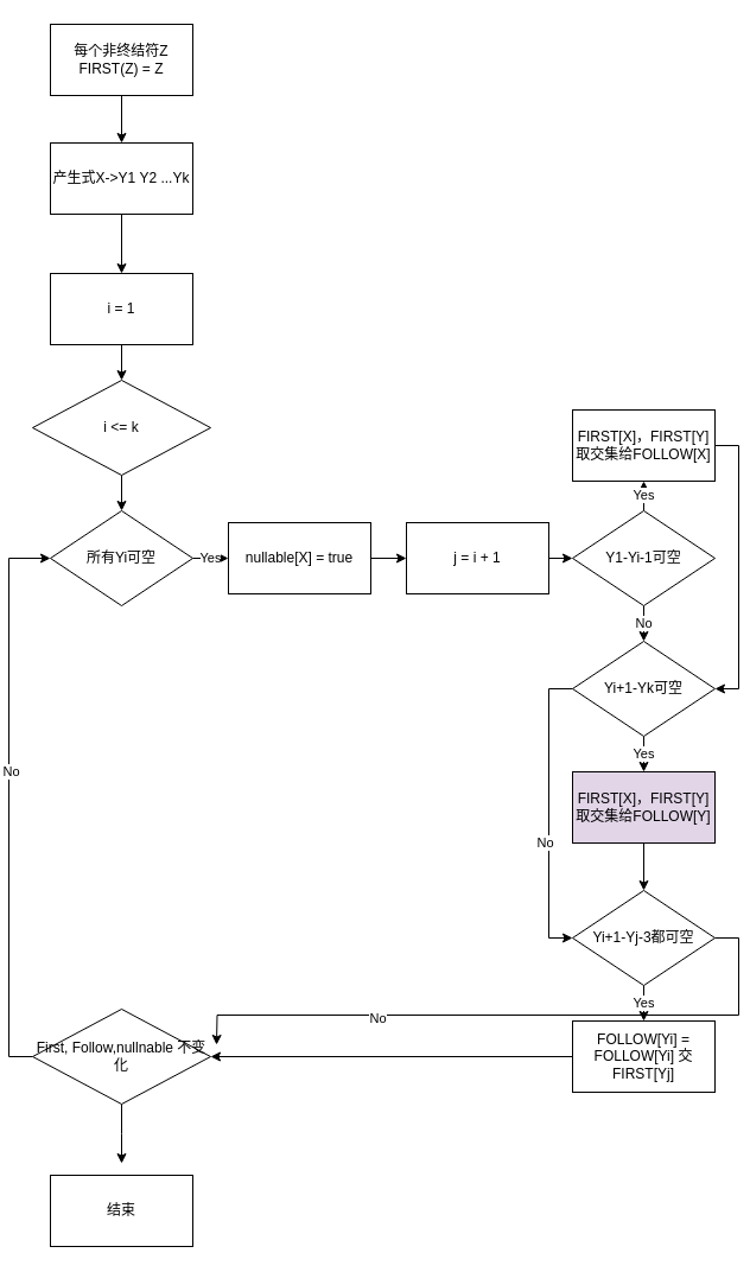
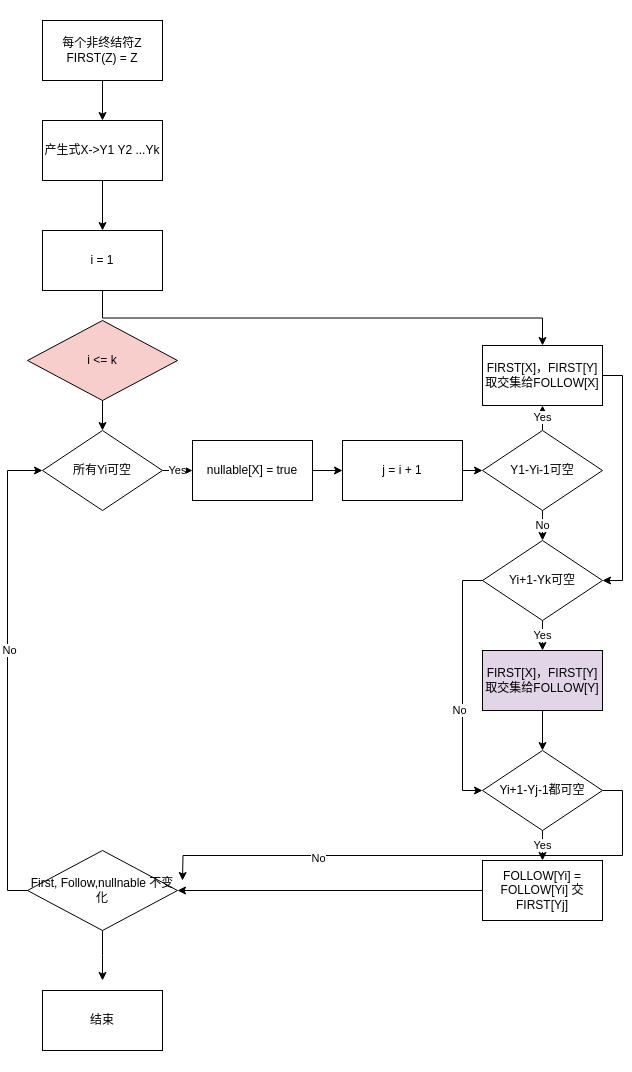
  <mxCell id="0" />
  <mxCell id="1" parent="0" />
  <mxCell id="2" style="edgeStyle=orthogonalEdgeStyle;rounded=0;orthogonalLoop=1;jettySize=auto;html=1;exitX=0.5;exitY=1;exitDx=0;exitDy=0;entryX=0.5;entryY=0;entryDx=0;entryDy=0;" edge="1" parent="1" source="3" target="5"><mxGeometry relative="1" as="geometry" /></mxCell>
  <mxCell id="3" value="每个非终结符Z&lt;br&gt;FIRST(Z) = Z" style="rounded=0;whiteSpace=wrap;html=1;" vertex="1" parent="1"><mxGeometry x="35" y="20" width="120" height="60" as="geometry" /></mxCell>
  <mxCell id="4" style="edgeStyle=orthogonalEdgeStyle;rounded=0;orthogonalLoop=1;jettySize=auto;html=1;exitX=0.5;exitY=1;exitDx=0;exitDy=0;entryX=0.5;entryY=0;entryDx=0;entryDy=0;" edge="1" parent="1" source="5" target="7"><mxGeometry relative="1" as="geometry" /></mxCell>
  <mxCell id="5" value="产生式X-&amp;gt;Y1 Y2 ...Yk" style="rounded=0;whiteSpace=wrap;html=1;" vertex="1" parent="1"><mxGeometry x="35" y="120" width="120" height="60" as="geometry" /></mxCell>
- <mxCell id="6" style="edgeStyle=orthogonalEdgeStyle;rounded=0;orthogonalLoop=1;jettySize=auto;html=1;exitX=0.5;exitY=1;exitDx=0;exitDy=0;entryX=0.5;entryY=0;entryDx=0;entryDy=0;" edge="1" parent="1" source="7" target="9"><mxGeometry relative="1" as="geometry" /></mxCell>
+ <mxCell id="6" style="edgeStyle=orthogonalEdgeStyle;rounded=0;orthogonalLoop=1;jettySize=auto;html=1;exitX=0.5;exitY=1;exitDx=0;exitDy=0;" edge="1" parent="1" source="7" target="28"><mxGeometry relative="1" as="geometry" /></mxCell>
  <mxCell id="7" value="i = 1" style="rounded=0;whiteSpace=wrap;html=1;" vertex="1" parent="1"><mxGeometry x="35" y="230" width="120" height="60" as="geometry" /></mxCell>
  <mxCell id="8" style="edgeStyle=orthogonalEdgeStyle;rounded=0;orthogonalLoop=1;jettySize=auto;html=1;exitX=0.5;exitY=1;exitDx=0;exitDy=0;entryX=0.5;entryY=0;entryDx=0;entryDy=0;" edge="1" parent="1" source="9" target="15"><mxGeometry relative="1" as="geometry" /></mxCell>
- <mxCell id="9" value="i &amp;lt;= k" style="rhombus;whiteSpace=wrap;html=1;" vertex="1" parent="1"><mxGeometry x="20" y="320" width="150" height="80" as="geometry" /></mxCell>
+ <mxCell id="9" value="i &amp;lt;= k" style="rhombus;whiteSpace=wrap;html=1;fillColor=#f8cecc;" vertex="1" parent="1"><mxGeometry x="20" y="320" width="150" height="80" as="geometry" /></mxCell>
  <mxCell id="10" style="edgeStyle=orthogonalEdgeStyle;rounded=0;orthogonalLoop=1;jettySize=auto;html=1;exitX=0;exitY=0.5;exitDx=0;exitDy=0;entryX=0;entryY=0.5;entryDx=0;entryDy=0;" edge="1" parent="1" source="13" target="15"><mxGeometry relative="1" as="geometry" /></mxCell>
  <mxCell id="11" value="No" style="edgeLabel;html=1;align=center;verticalAlign=middle;resizable=0;points=[];" vertex="1" connectable="0" parent="10"><mxGeometry x="0.097" y="-1" relative="1" as="geometry"><mxPoint as="offset" /></mxGeometry></mxCell>
  <mxCell id="12" style="edgeStyle=orthogonalEdgeStyle;rounded=0;orthogonalLoop=1;jettySize=auto;html=1;exitX=0.5;exitY=1;exitDx=0;exitDy=0;" edge="1" parent="1" source="13"><mxGeometry relative="1" as="geometry"><mxPoint x="95" y="980" as="targetPoint" /></mxGeometry></mxCell>
  <mxCell id="13" value="First, Follow,nullnable 不变化" style="rhombus;whiteSpace=wrap;html=1;" vertex="1" parent="1"><mxGeometry x="20" y="850" width="150" height="80" as="geometry" /></mxCell>
  <mxCell id="14" value="Yes" style="edgeStyle=orthogonalEdgeStyle;rounded=0;orthogonalLoop=1;jettySize=auto;html=1;exitX=1;exitY=0.5;exitDx=0;exitDy=0;entryX=0;entryY=0.5;entryDx=0;entryDy=0;" edge="1" parent="1" source="15" target="17"><mxGeometry relative="1" as="geometry" /></mxCell>
  <mxCell id="15" value="所有Yi可空" style="rhombus;whiteSpace=wrap;html=1;" vertex="1" parent="1"><mxGeometry x="35" y="430" width="120" height="80" as="geometry" /></mxCell>
  <mxCell id="16" style="edgeStyle=orthogonalEdgeStyle;rounded=0;orthogonalLoop=1;jettySize=auto;html=1;exitX=1;exitY=0.5;exitDx=0;exitDy=0;entryX=0;entryY=0.5;entryDx=0;entryDy=0;" edge="1" parent="1" source="17" target="19"><mxGeometry relative="1" as="geometry" /></mxCell>
  <mxCell id="17" value="nullable[X] = true" style="rounded=0;whiteSpace=wrap;html=1;" vertex="1" parent="1"><mxGeometry x="185" y="440" width="120" height="60" as="geometry" /></mxCell>
  <mxCell id="18" style="edgeStyle=orthogonalEdgeStyle;rounded=0;orthogonalLoop=1;jettySize=auto;html=1;exitX=1;exitY=0.5;exitDx=0;exitDy=0;entryX=0;entryY=0.5;entryDx=0;entryDy=0;" edge="1" parent="1" source="19" target="26"><mxGeometry relative="1" as="geometry" /></mxCell>
  <mxCell id="19" value="j = i + 1" style="rounded=0;whiteSpace=wrap;html=1;" vertex="1" parent="1"><mxGeometry x="335" y="440" width="120" height="60" as="geometry" /></mxCell>
  <mxCell id="20" value="Yes" style="edgeStyle=orthogonalEdgeStyle;rounded=0;orthogonalLoop=1;jettySize=auto;html=1;exitX=0.5;exitY=1;exitDx=0;exitDy=0;entryX=0.5;entryY=0;entryDx=0;entryDy=0;" edge="1" parent="1" source="23" target="30"><mxGeometry relative="1" as="geometry" /></mxCell>
  <mxCell id="21" style="edgeStyle=orthogonalEdgeStyle;rounded=0;orthogonalLoop=1;jettySize=auto;html=1;exitX=0;exitY=0.5;exitDx=0;exitDy=0;entryX=0;entryY=0.5;entryDx=0;entryDy=0;" edge="1" parent="1" source="23" target="34"><mxGeometry relative="1" as="geometry" /></mxCell>
  <mxCell id="22" value="No" style="edgeLabel;html=1;align=center;verticalAlign=middle;resizable=0;points=[];" vertex="1" connectable="0" parent="21"><mxGeometry x="0.191" y="-4" relative="1" as="geometry"><mxPoint as="offset" /></mxGeometry></mxCell>
  <mxCell id="23" value="Yi+1-Yk可空" style="rhombus;whiteSpace=wrap;html=1;" vertex="1" parent="1"><mxGeometry x="475" y="540" width="120" height="80" as="geometry" /></mxCell>
  <mxCell id="24" value="Yes" style="edgeStyle=orthogonalEdgeStyle;rounded=0;orthogonalLoop=1;jettySize=auto;html=1;exitX=0.5;exitY=0;exitDx=0;exitDy=0;entryX=0.5;entryY=1;entryDx=0;entryDy=0;" edge="1" parent="1" source="26" target="28"><mxGeometry relative="1" as="geometry" /></mxCell>
  <mxCell id="25" value="No" style="edgeStyle=orthogonalEdgeStyle;rounded=0;orthogonalLoop=1;jettySize=auto;html=1;exitX=0.5;exitY=1;exitDx=0;exitDy=0;entryX=0.5;entryY=0;entryDx=0;entryDy=0;" edge="1" parent="1" source="26" target="23"><mxGeometry relative="1" as="geometry" /></mxCell>
  <mxCell id="26" value="Y1-Yi-1可空" style="rhombus;whiteSpace=wrap;html=1;" vertex="1" parent="1"><mxGeometry x="475" y="430" width="120" height="80" as="geometry" /></mxCell>
  <mxCell id="27" style="edgeStyle=orthogonalEdgeStyle;rounded=0;orthogonalLoop=1;jettySize=auto;html=1;exitX=1;exitY=0.5;exitDx=0;exitDy=0;entryX=1;entryY=0.5;entryDx=0;entryDy=0;" edge="1" parent="1" source="28" target="23"><mxGeometry relative="1" as="geometry" /></mxCell>
  <mxCell id="28" value="FIRST[X]，FIRST[Y]取交集给FOLLOW[X]" style="rounded=0;whiteSpace=wrap;html=1;" vertex="1" parent="1"><mxGeometry x="475" y="345" width="120" height="60" as="geometry" /></mxCell>
  <mxCell id="29" style="edgeStyle=orthogonalEdgeStyle;rounded=0;orthogonalLoop=1;jettySize=auto;html=1;exitX=0.5;exitY=1;exitDx=0;exitDy=0;entryX=0.5;entryY=0;entryDx=0;entryDy=0;" edge="1" parent="1" source="30" target="34"><mxGeometry relative="1" as="geometry" /></mxCell>
  <mxCell id="30" value="FIRST[X]，FIRST[Y]取交集给FOLLOW[Y]" style="rounded=0;whiteSpace=wrap;html=1;fillColor=#e1d5e7;" vertex="1" parent="1"><mxGeometry x="475" y="650" width="120" height="60" as="geometry" /></mxCell>
  <mxCell id="31" value="Yes" style="edgeStyle=orthogonalEdgeStyle;rounded=0;orthogonalLoop=1;jettySize=auto;html=1;exitX=0.5;exitY=1;exitDx=0;exitDy=0;entryX=0.5;entryY=0;entryDx=0;entryDy=0;" edge="1" parent="1" source="34" target="36"><mxGeometry relative="1" as="geometry" /></mxCell>
  <mxCell id="32" style="edgeStyle=orthogonalEdgeStyle;rounded=0;orthogonalLoop=1;jettySize=auto;html=1;exitX=1;exitY=0.5;exitDx=0;exitDy=0;" edge="1" parent="1" source="34"><mxGeometry relative="1" as="geometry"><mxPoint x="175" y="880" as="targetPoint" /></mxGeometry></mxCell>
  <mxCell id="33" value="No" style="edgeLabel;html=1;align=center;verticalAlign=middle;resizable=0;points=[];" vertex="1" connectable="0" parent="32"><mxGeometry x="0.419" y="2" relative="1" as="geometry"><mxPoint as="offset" /></mxGeometry></mxCell>
- <mxCell id="34" value="Yi+1-Yj-3都可空" style="rhombus;whiteSpace=wrap;html=1;" vertex="1" parent="1"><mxGeometry x="475" y="750" width="120" height="80" as="geometry" /></mxCell>
+ <mxCell id="34" value="Yi+1-Yj-1都可空" style="rhombus;whiteSpace=wrap;html=1;" vertex="1" parent="1"><mxGeometry x="475" y="750" width="120" height="80" as="geometry" /></mxCell>
  <mxCell id="35" style="edgeStyle=orthogonalEdgeStyle;rounded=0;orthogonalLoop=1;jettySize=auto;html=1;exitX=0;exitY=0.5;exitDx=0;exitDy=0;entryX=1;entryY=0.5;entryDx=0;entryDy=0;" edge="1" parent="1" source="36" target="13"><mxGeometry relative="1" as="geometry" /></mxCell>
  <mxCell id="36" value="FOLLOW[Yi] = FOLLOW[Yi] 交 FIRST[Yj]" style="rounded=0;whiteSpace=wrap;html=1;" vertex="1" parent="1"><mxGeometry x="475" y="860" width="120" height="60" as="geometry" /></mxCell>
  <mxCell id="37" value="结束" style="rounded=0;whiteSpace=wrap;html=1;" vertex="1" parent="1"><mxGeometry x="35" y="990" width="120" height="60" as="geometry" /></mxCell>
